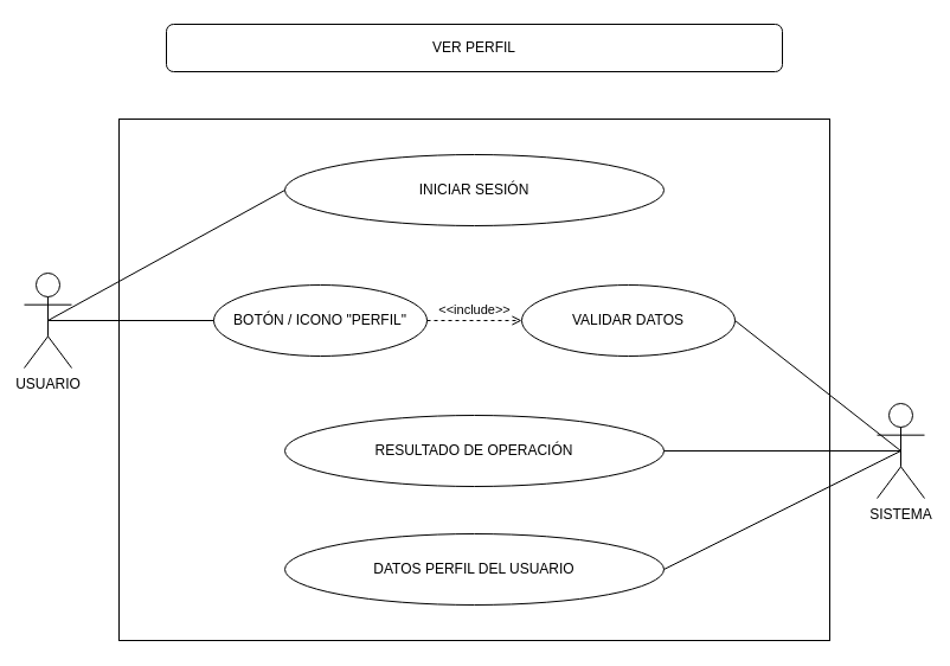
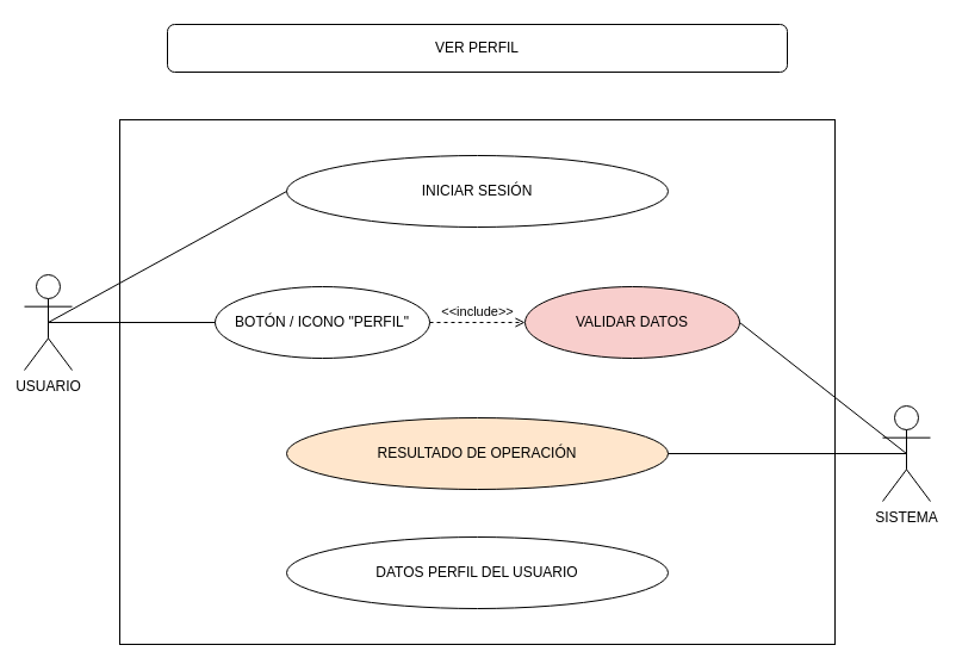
  <mxCell id="0" />
  <mxCell id="1" parent="0" />
  <mxCell id="2" value="" style="rounded=0;whiteSpace=wrap;html=1;" parent="1" vertex="1"><mxGeometry x="100" y="100" width="600" height="440" as="geometry" /></mxCell>
  <mxCell id="3" value="VER PERFIL" style="rounded=1;whiteSpace=wrap;html=1;" parent="1" vertex="1"><mxGeometry x="140" y="20" width="520" height="40" as="geometry" /></mxCell>
  <mxCell id="4" value="INICIAR SESIÓN" style="ellipse;whiteSpace=wrap;html=1;" parent="1" vertex="1"><mxGeometry x="240" y="130" width="320" height="60" as="geometry" /></mxCell>
  <mxCell id="5" value="BOTÓN / ICONO &quot;PERFIL&quot;" style="ellipse;whiteSpace=wrap;html=1;" parent="1" vertex="1"><mxGeometry x="180" y="240" width="180" height="60" as="geometry" /></mxCell>
- <mxCell id="6" value="VALIDAR DATOS" style="ellipse;whiteSpace=wrap;html=1;" parent="1" vertex="1"><mxGeometry x="440" y="240" width="180" height="60" as="geometry" /></mxCell>
- <mxCell id="7" value="RESULTADO DE OPERACIÓN" style="ellipse;whiteSpace=wrap;html=1;" parent="1" vertex="1"><mxGeometry x="240" y="350" width="320" height="60" as="geometry" /></mxCell>
+ <mxCell id="6" value="VALIDAR DATOS" style="ellipse;whiteSpace=wrap;html=1;fillColor=#f8cecc;" parent="1" vertex="1"><mxGeometry x="440" y="240" width="180" height="60" as="geometry" /></mxCell>
+ <mxCell id="7" value="RESULTADO DE OPERACIÓN" style="ellipse;whiteSpace=wrap;html=1;fillColor=#ffe6cc;" parent="1" vertex="1"><mxGeometry x="240" y="350" width="320" height="60" as="geometry" /></mxCell>
  <mxCell id="8" value="DATOS PERFIL DEL USUARIO" style="ellipse;whiteSpace=wrap;html=1;" parent="1" vertex="1"><mxGeometry x="240" y="450" width="320" height="60" as="geometry" /></mxCell>
  <mxCell id="9" value="USUARIO" style="shape=umlActor;verticalLabelPosition=bottom;verticalAlign=top;html=1;outlineConnect=0;" parent="1" vertex="1"><mxGeometry x="20" y="230" width="40" height="80" as="geometry" /></mxCell>
  <mxCell id="10" value="" style="endArrow=none;html=1;entryX=0;entryY=0.5;entryDx=0;entryDy=0;exitX=0.5;exitY=0.5;exitDx=0;exitDy=0;exitPerimeter=0;" edge="1" parent="1" source="9" target="4"><mxGeometry width="50" height="50" relative="1" as="geometry"><mxPoint x="370" y="290" as="sourcePoint" /><mxPoint x="420" y="240" as="targetPoint" /></mxGeometry></mxCell>
  <mxCell id="11" value="" style="endArrow=none;html=1;entryX=0;entryY=0.5;entryDx=0;entryDy=0;exitX=0.5;exitY=0.5;exitDx=0;exitDy=0;exitPerimeter=0;" edge="1" parent="1" source="9" target="5"><mxGeometry width="50" height="50" relative="1" as="geometry"><mxPoint x="370" y="290" as="sourcePoint" /><mxPoint x="420" y="240" as="targetPoint" /></mxGeometry></mxCell>
  <mxCell id="12" value="" style="endArrow=none;html=1;entryX=0.5;entryY=0.5;entryDx=0;entryDy=0;entryPerimeter=0;exitX=1;exitY=0.5;exitDx=0;exitDy=0;" edge="1" parent="1" source="6" target="13"><mxGeometry width="50" height="50" relative="1" as="geometry"><mxPoint x="370" y="290" as="sourcePoint" /><mxPoint x="740" y="380" as="targetPoint" /></mxGeometry></mxCell>
  <mxCell id="13" value="SISTEMA" style="shape=umlActor;verticalLabelPosition=bottom;verticalAlign=top;html=1;outlineConnect=0;" vertex="1" parent="1"><mxGeometry x="740" y="340" width="40" height="80" as="geometry" /></mxCell>
  <mxCell id="14" value="&amp;lt;&amp;lt;include&amp;gt;&amp;gt;" style="html=1;verticalAlign=bottom;labelBackgroundColor=none;endArrow=open;endFill=0;dashed=1;exitX=1;exitY=0.5;exitDx=0;exitDy=0;entryX=0;entryY=0.5;entryDx=0;entryDy=0;" edge="1" parent="1" source="5" target="6"><mxGeometry width="160" relative="1" as="geometry"><mxPoint x="310" y="400" as="sourcePoint" /><mxPoint x="470" y="400" as="targetPoint" /></mxGeometry></mxCell>
  <mxCell id="15" value="" style="endArrow=none;html=1;exitX=1;exitY=0.5;exitDx=0;exitDy=0;entryX=0.5;entryY=0.5;entryDx=0;entryDy=0;entryPerimeter=0;" edge="1" parent="1" source="7" target="13"><mxGeometry width="50" height="50" relative="1" as="geometry"><mxPoint x="370" y="430" as="sourcePoint" /><mxPoint x="760" y="350" as="targetPoint" /></mxGeometry></mxCell>
- <mxCell id="16" value="" style="endArrow=none;html=1;exitX=1;exitY=0.5;exitDx=0;exitDy=0;entryX=0.5;entryY=0.5;entryDx=0;entryDy=0;entryPerimeter=0;" edge="1" parent="1" source="8" target="13"><mxGeometry width="50" height="50" relative="1" as="geometry"><mxPoint x="370" y="430" as="sourcePoint" /><mxPoint x="420" y="380" as="targetPoint" /></mxGeometry></mxCell>
